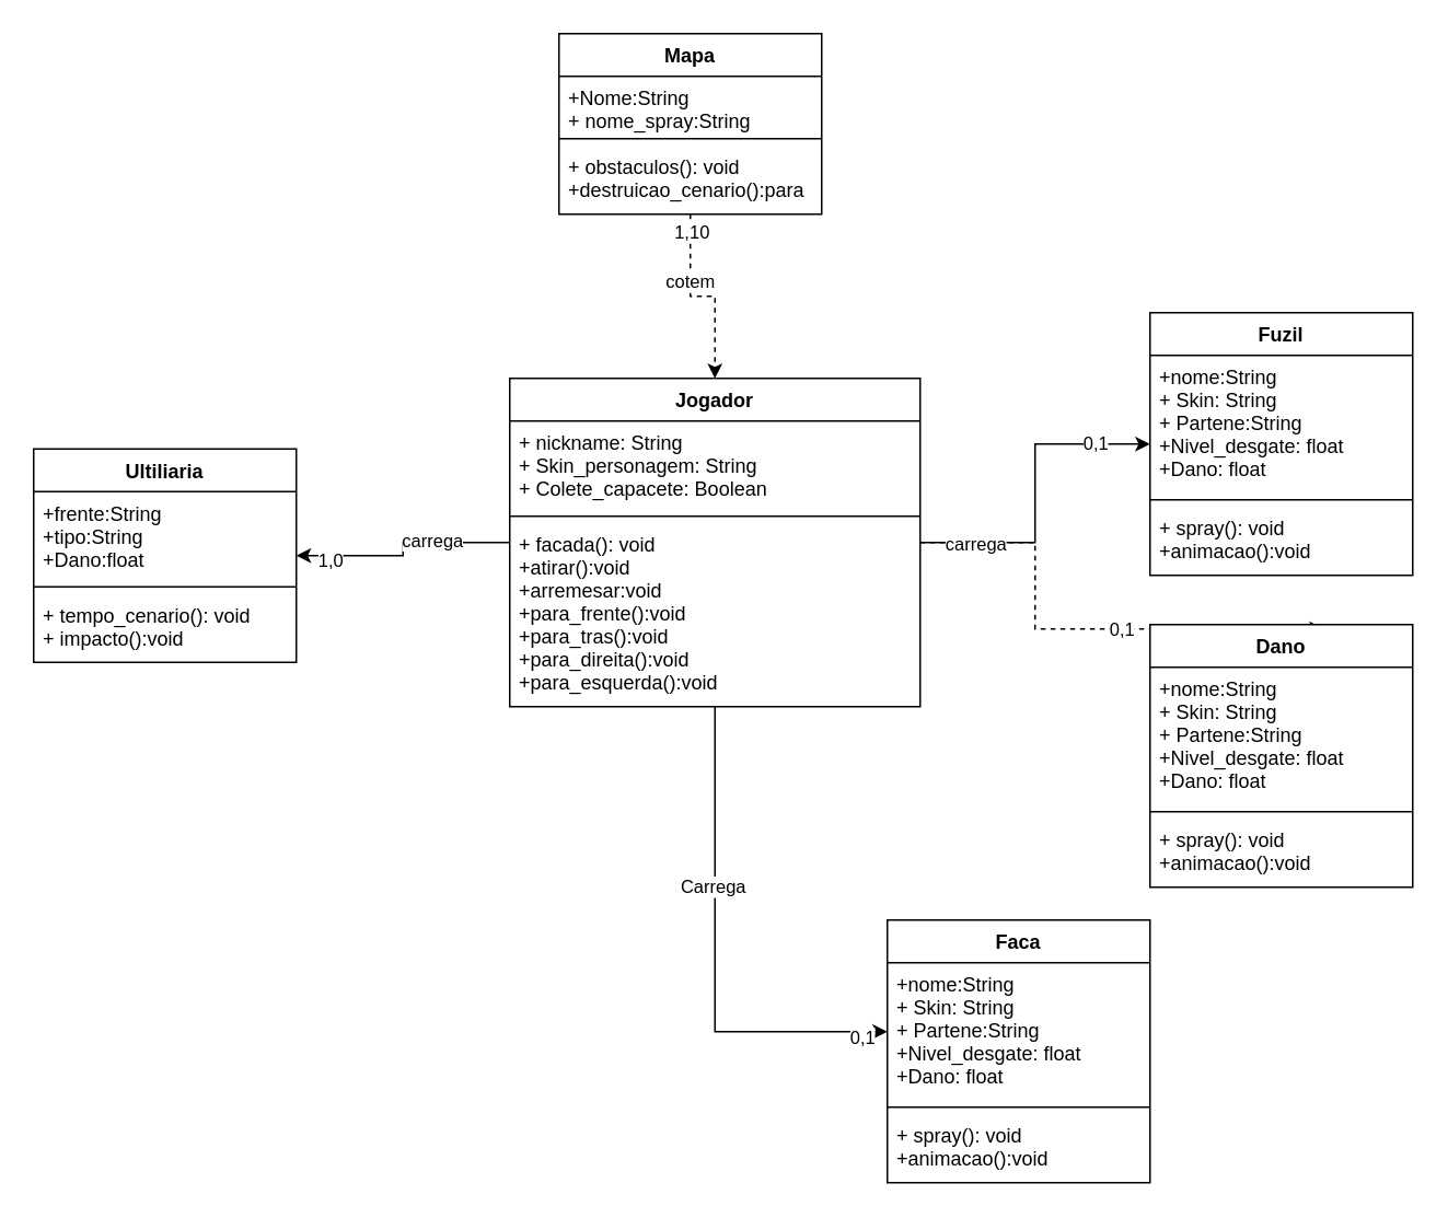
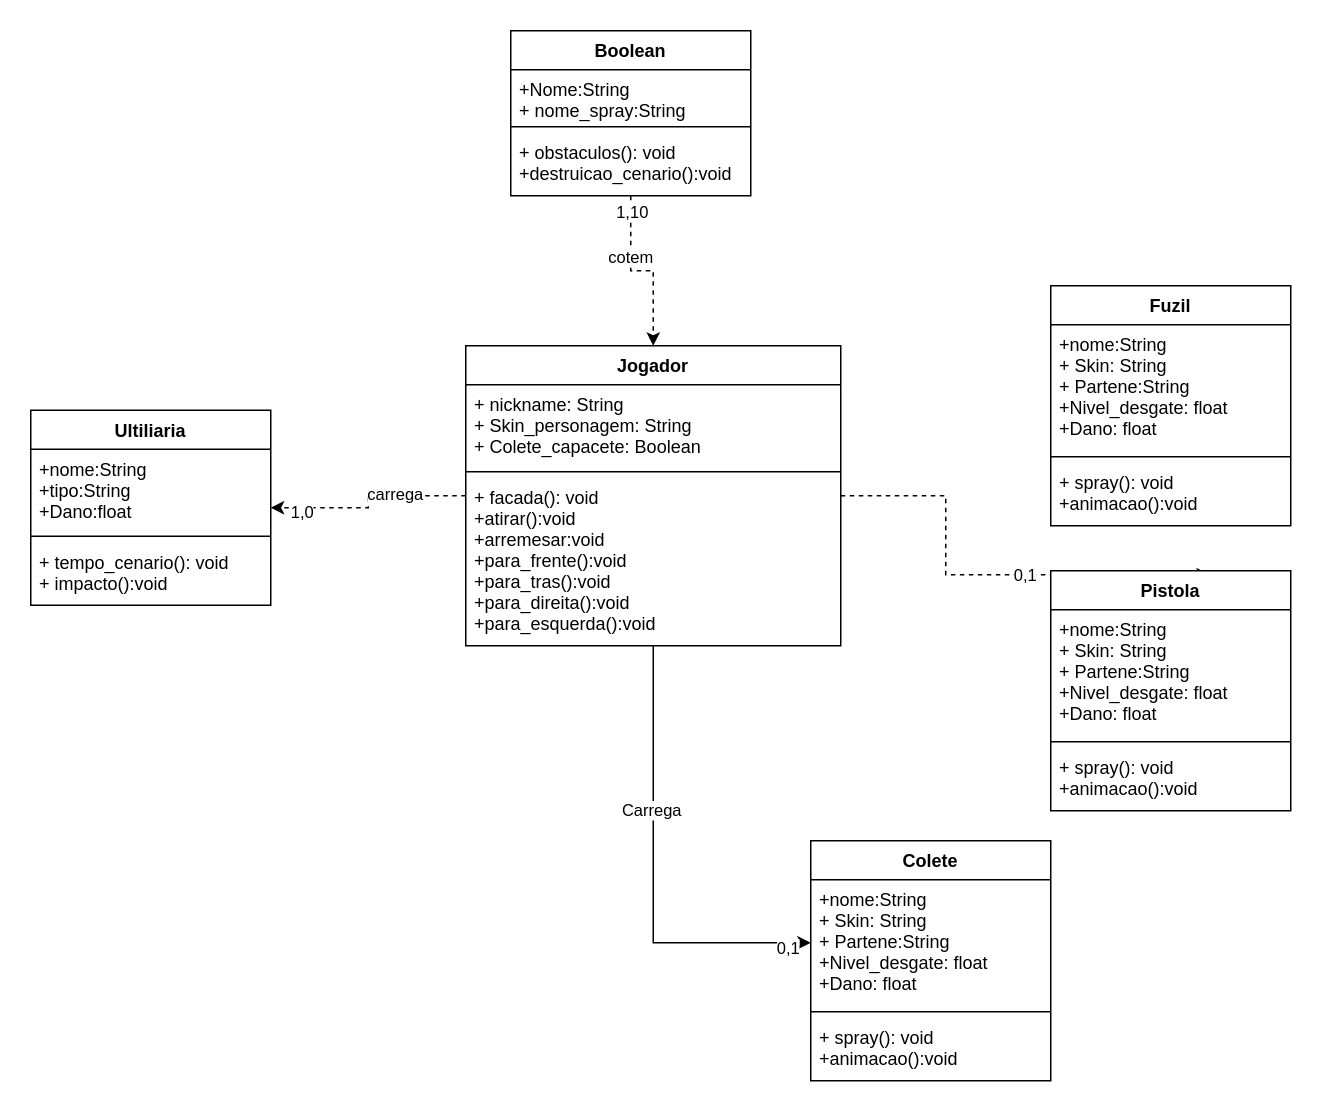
  <mxCell id="0" style=";html=1;" />
  <mxCell id="1" style=";html=1;" parent="0" />
  <mxCell id="2" style="edgeStyle=orthogonalEdgeStyle;rounded=0;orthogonalLoop=1;jettySize=auto;html=1;" edge="1" parent="1" source="13" target="26"><mxGeometry relative="1" as="geometry" /></mxCell>
  <mxCell id="3" value="Carrega" style="edgeLabel;html=1;align=center;verticalAlign=middle;resizable=0;points=[];" vertex="1" connectable="0" parent="2"><mxGeometry x="-0.283" y="-2" relative="1" as="geometry"><mxPoint as="offset" /></mxGeometry></mxCell>
  <mxCell id="4" value="0,1" style="edgeLabel;html=1;align=center;verticalAlign=middle;resizable=0;points=[];" vertex="1" connectable="0" parent="2"><mxGeometry x="0.892" y="-3" relative="1" as="geometry"><mxPoint as="offset" /></mxGeometry></mxCell>
  <mxCell id="5" style="edgeStyle=orthogonalEdgeStyle;rounded=0;orthogonalLoop=1;jettySize=auto;html=1;entryX=0.663;entryY=0.016;entryDx=0;entryDy=0;entryPerimeter=0;dashed=1;" edge="1" parent="1" source="13" target="21"><mxGeometry relative="1" as="geometry" /></mxCell>
  <mxCell id="6" value="0,1" style="edgeLabel;html=1;align=center;verticalAlign=middle;resizable=0;points=[];" vertex="1" connectable="0" parent="5"><mxGeometry x="0.172" relative="1" as="geometry"><mxPoint as="offset" /></mxGeometry></mxCell>
- <mxCell id="7" style="edgeStyle=orthogonalEdgeStyle;rounded=0;orthogonalLoop=1;jettySize=auto;html=1;" edge="1" parent="1" source="13" target="36"><mxGeometry relative="1" as="geometry" /></mxCell>
+ <mxCell id="7" style="edgeStyle=orthogonalEdgeStyle;rounded=0;orthogonalLoop=1;jettySize=auto;html=1;dashed=1;" edge="1" parent="1" source="13" target="36"><mxGeometry relative="1" as="geometry" /></mxCell>
  <mxCell id="8" value="carrega" style="edgeLabel;html=1;align=center;verticalAlign=middle;resizable=0;points=[];" vertex="1" connectable="0" parent="7"><mxGeometry x="-0.301" y="-2" relative="1" as="geometry"><mxPoint as="offset" /></mxGeometry></mxCell>
  <mxCell id="9" value="1,0" style="edgeLabel;html=1;align=center;verticalAlign=middle;resizable=0;points=[];" vertex="1" connectable="0" parent="7"><mxGeometry x="0.684" y="-3" relative="1" as="geometry"><mxPoint x="-2" y="5" as="offset" /></mxGeometry></mxCell>
- <mxCell id="10" style="edgeStyle=orthogonalEdgeStyle;rounded=0;orthogonalLoop=1;jettySize=auto;html=1;" edge="1" parent="1" source="13" target="17"><mxGeometry relative="1" as="geometry" /></mxCell>
- <mxCell id="11" value="carrega" style="edgeLabel;html=1;align=center;verticalAlign=middle;resizable=0;points=[];" vertex="1" connectable="0" parent="10"><mxGeometry x="-0.54" y="-1" relative="1" as="geometry"><mxPoint x="-13" y="-1" as="offset" /></mxGeometry></mxCell>
- <mxCell id="12" value="0,1" style="edgeLabel;html=1;align=center;verticalAlign=middle;resizable=0;points=[];" vertex="1" connectable="0" parent="10"><mxGeometry x="0.431" y="1" relative="1" as="geometry"><mxPoint x="23" as="offset" /></mxGeometry></mxCell>
  <mxCell id="13" value="Jogador" style="swimlane;fontStyle=1;align=center;verticalAlign=top;childLayout=stackLayout;horizontal=1;startSize=26;horizontalStack=0;resizeParent=1;resizeParentMax=0;resizeLast=0;collapsible=1;marginBottom=0;" vertex="1" parent="1"><mxGeometry x="310" y="230" width="250" height="200" as="geometry" /></mxCell>
  <mxCell id="14" value="+ nickname: String&#10;+ Skin_personagem: String&#10;+ Colete_capacete: Boolean" style="text;strokeColor=none;fillColor=none;align=left;verticalAlign=top;spacingLeft=4;spacingRight=4;overflow=hidden;rotatable=0;points=[[0,0.5],[1,0.5]];portConstraint=eastwest;" vertex="1" parent="13"><mxGeometry y="26" width="250" height="54" as="geometry" /></mxCell>
  <mxCell id="15" value="" style="line;strokeWidth=1;fillColor=none;align=left;verticalAlign=middle;spacingTop=-1;spacingLeft=3;spacingRight=3;rotatable=0;labelPosition=right;points=[];portConstraint=eastwest;" vertex="1" parent="13"><mxGeometry y="80" width="250" height="8" as="geometry" /></mxCell>
  <mxCell id="16" value="+ facada(): void&#10;+atirar():void&#10;+arremesar:void&#10;+para_frente():void&#10;+para_tras():void&#10;+para_direita():void&#10;+para_esquerda():void" style="text;strokeColor=none;fillColor=none;align=left;verticalAlign=top;spacingLeft=4;spacingRight=4;overflow=hidden;rotatable=0;points=[[0,0.5],[1,0.5]];portConstraint=eastwest;" vertex="1" parent="13"><mxGeometry y="88" width="250" height="112" as="geometry" /></mxCell>
  <mxCell id="17" value="Fuzil" style="swimlane;fontStyle=1;align=center;verticalAlign=top;childLayout=stackLayout;horizontal=1;startSize=26;horizontalStack=0;resizeParent=1;resizeParentMax=0;resizeLast=0;collapsible=1;marginBottom=0;" vertex="1" parent="1"><mxGeometry x="700" y="190" width="160" height="160" as="geometry"><mxRectangle x="620" y="340" width="100" height="26" as="alternateBounds" /></mxGeometry></mxCell>
  <mxCell id="18" value="+nome:String&#10;+ Skin: String&#10;+ Partene:String&#10;+Nivel_desgate: float&#10;+Dano: float" style="text;strokeColor=none;fillColor=none;align=left;verticalAlign=top;spacingLeft=4;spacingRight=4;overflow=hidden;rotatable=0;points=[[0,0.5],[1,0.5]];portConstraint=eastwest;" vertex="1" parent="17"><mxGeometry y="26" width="160" height="84" as="geometry" /></mxCell>
  <mxCell id="19" value="" style="line;strokeWidth=1;fillColor=none;align=left;verticalAlign=middle;spacingTop=-1;spacingLeft=3;spacingRight=3;rotatable=0;labelPosition=right;points=[];portConstraint=eastwest;" vertex="1" parent="17"><mxGeometry y="110" width="160" height="8" as="geometry" /></mxCell>
  <mxCell id="20" value="+ spray(): void&#10;+animacao():void" style="text;strokeColor=none;fillColor=none;align=left;verticalAlign=top;spacingLeft=4;spacingRight=4;overflow=hidden;rotatable=0;points=[[0,0.5],[1,0.5]];portConstraint=eastwest;" vertex="1" parent="17"><mxGeometry y="118" width="160" height="42" as="geometry" /></mxCell>
- <mxCell id="21" value="Dano" style="swimlane;fontStyle=1;align=center;verticalAlign=top;childLayout=stackLayout;horizontal=1;startSize=26;horizontalStack=0;resizeParent=1;resizeParentMax=0;resizeLast=0;collapsible=1;marginBottom=0;" vertex="1" parent="1"><mxGeometry x="700" y="380" width="160" height="160" as="geometry" /></mxCell>
+ <mxCell id="21" value="Pistola" style="swimlane;fontStyle=1;align=center;verticalAlign=top;childLayout=stackLayout;horizontal=1;startSize=26;horizontalStack=0;resizeParent=1;resizeParentMax=0;resizeLast=0;collapsible=1;marginBottom=0;" vertex="1" parent="1"><mxGeometry x="700" y="380" width="160" height="160" as="geometry" /></mxCell>
  <mxCell id="22" value="+nome:String&#10;+ Skin: String&#10;+ Partene:String&#10;+Nivel_desgate: float&#10;+Dano: float" style="text;strokeColor=none;fillColor=none;align=left;verticalAlign=top;spacingLeft=4;spacingRight=4;overflow=hidden;rotatable=0;points=[[0,0.5],[1,0.5]];portConstraint=eastwest;" vertex="1" parent="21"><mxGeometry y="26" width="160" height="84" as="geometry" /></mxCell>
  <mxCell id="23" value="" style="line;strokeWidth=1;fillColor=none;align=left;verticalAlign=middle;spacingTop=-1;spacingLeft=3;spacingRight=3;rotatable=0;labelPosition=right;points=[];portConstraint=eastwest;" vertex="1" parent="21"><mxGeometry y="110" width="160" height="8" as="geometry" /></mxCell>
  <mxCell id="24" value="+ spray(): void&#10;+animacao():void" style="text;strokeColor=none;fillColor=none;align=left;verticalAlign=top;spacingLeft=4;spacingRight=4;overflow=hidden;rotatable=0;points=[[0,0.5],[1,0.5]];portConstraint=eastwest;" vertex="1" parent="21"><mxGeometry y="118" width="160" height="42" as="geometry" /></mxCell>
- <mxCell id="25" value="Faca" style="swimlane;fontStyle=1;align=center;verticalAlign=top;childLayout=stackLayout;horizontal=1;startSize=26;horizontalStack=0;resizeParent=1;resizeParentMax=0;resizeLast=0;collapsible=1;marginBottom=0;" vertex="1" parent="1"><mxGeometry x="540" y="560" width="160" height="160" as="geometry" /></mxCell>
+ <mxCell id="25" value="Colete" style="swimlane;fontStyle=1;align=center;verticalAlign=top;childLayout=stackLayout;horizontal=1;startSize=26;horizontalStack=0;resizeParent=1;resizeParentMax=0;resizeLast=0;collapsible=1;marginBottom=0;" vertex="1" parent="1"><mxGeometry x="540" y="560" width="160" height="160" as="geometry" /></mxCell>
  <mxCell id="26" value="+nome:String&#10;+ Skin: String&#10;+ Partene:String&#10;+Nivel_desgate: float&#10;+Dano: float" style="text;strokeColor=none;fillColor=none;align=left;verticalAlign=top;spacingLeft=4;spacingRight=4;overflow=hidden;rotatable=0;points=[[0,0.5],[1,0.5]];portConstraint=eastwest;" vertex="1" parent="25"><mxGeometry y="26" width="160" height="84" as="geometry" /></mxCell>
  <mxCell id="27" value="" style="line;strokeWidth=1;fillColor=none;align=left;verticalAlign=middle;spacingTop=-1;spacingLeft=3;spacingRight=3;rotatable=0;labelPosition=right;points=[];portConstraint=eastwest;" vertex="1" parent="25"><mxGeometry y="110" width="160" height="8" as="geometry" /></mxCell>
  <mxCell id="28" value="+ spray(): void&#10;+animacao():void" style="text;strokeColor=none;fillColor=none;align=left;verticalAlign=top;spacingLeft=4;spacingRight=4;overflow=hidden;rotatable=0;points=[[0,0.5],[1,0.5]];portConstraint=eastwest;" vertex="1" parent="25"><mxGeometry y="118" width="160" height="42" as="geometry" /></mxCell>
  <mxCell id="29" style="edgeStyle=orthogonalEdgeStyle;rounded=0;orthogonalLoop=1;jettySize=auto;html=1;dashed=1;" edge="1" parent="1" source="32" target="13"><mxGeometry relative="1" as="geometry" /></mxCell>
  <mxCell id="30" value="1,10" style="edgeLabel;html=1;align=center;verticalAlign=middle;resizable=0;points=[];" vertex="1" connectable="0" parent="29"><mxGeometry x="-0.76" y="1" relative="1" as="geometry"><mxPoint x="-1" y="-4" as="offset" /></mxGeometry></mxCell>
  <mxCell id="31" value="cotem" style="edgeLabel;html=1;align=center;verticalAlign=middle;resizable=0;points=[];" vertex="1" connectable="0" parent="29"><mxGeometry x="-0.308" y="-1" relative="1" as="geometry"><mxPoint as="offset" /></mxGeometry></mxCell>
- <mxCell id="32" value="Mapa" style="swimlane;fontStyle=1;align=center;verticalAlign=top;childLayout=stackLayout;horizontal=1;startSize=26;horizontalStack=0;resizeParent=1;resizeParentMax=0;resizeLast=0;collapsible=1;marginBottom=0;" vertex="1" parent="1"><mxGeometry x="340" y="20" width="160" height="110" as="geometry" /></mxCell>
+ <mxCell id="32" value="Boolean" style="swimlane;fontStyle=1;align=center;verticalAlign=top;childLayout=stackLayout;horizontal=1;startSize=26;horizontalStack=0;resizeParent=1;resizeParentMax=0;resizeLast=0;collapsible=1;marginBottom=0;" vertex="1" parent="1"><mxGeometry x="340" y="20" width="160" height="110" as="geometry" /></mxCell>
  <mxCell id="33" value="+Nome:String&#10;+ nome_spray:String&#10;&#10;" style="text;strokeColor=none;fillColor=none;align=left;verticalAlign=top;spacingLeft=4;spacingRight=4;overflow=hidden;rotatable=0;points=[[0,0.5],[1,0.5]];portConstraint=eastwest;" vertex="1" parent="32"><mxGeometry y="26" width="160" height="34" as="geometry" /></mxCell>
  <mxCell id="34" value="" style="line;strokeWidth=1;fillColor=none;align=left;verticalAlign=middle;spacingTop=-1;spacingLeft=3;spacingRight=3;rotatable=0;labelPosition=right;points=[];portConstraint=eastwest;" vertex="1" parent="32"><mxGeometry y="60" width="160" height="8" as="geometry" /></mxCell>
- <mxCell id="35" value="+ obstaculos(): void&#10;+destruicao_cenario():para&#10;" style="text;strokeColor=none;fillColor=none;align=left;verticalAlign=top;spacingLeft=4;spacingRight=4;overflow=hidden;rotatable=0;points=[[0,0.5],[1,0.5]];portConstraint=eastwest;" vertex="1" parent="32"><mxGeometry y="68" width="160" height="42" as="geometry" /></mxCell>
+ <mxCell id="35" value="+ obstaculos(): void&#10;+destruicao_cenario():void&#10;" style="text;strokeColor=none;fillColor=none;align=left;verticalAlign=top;spacingLeft=4;spacingRight=4;overflow=hidden;rotatable=0;points=[[0,0.5],[1,0.5]];portConstraint=eastwest;" vertex="1" parent="32"><mxGeometry y="68" width="160" height="42" as="geometry" /></mxCell>
  <mxCell id="36" value="Ultiliaria" style="swimlane;fontStyle=1;align=center;verticalAlign=top;childLayout=stackLayout;horizontal=1;startSize=26;horizontalStack=0;resizeParent=1;resizeParentMax=0;resizeLast=0;collapsible=1;marginBottom=0;" vertex="1" parent="1"><mxGeometry x="20" y="273" width="160" height="130" as="geometry" /></mxCell>
- <mxCell id="37" value="+frente:String&#10;+tipo:String&#10;+Dano:float" style="text;strokeColor=none;fillColor=none;align=left;verticalAlign=top;spacingLeft=4;spacingRight=4;overflow=hidden;rotatable=0;points=[[0,0.5],[1,0.5]];portConstraint=eastwest;" vertex="1" parent="36"><mxGeometry y="26" width="160" height="54" as="geometry" /></mxCell>
+ <mxCell id="37" value="+nome:String&#10;+tipo:String&#10;+Dano:float" style="text;strokeColor=none;fillColor=none;align=left;verticalAlign=top;spacingLeft=4;spacingRight=4;overflow=hidden;rotatable=0;points=[[0,0.5],[1,0.5]];portConstraint=eastwest;" vertex="1" parent="36"><mxGeometry y="26" width="160" height="54" as="geometry" /></mxCell>
  <mxCell id="38" value="" style="line;strokeWidth=1;fillColor=none;align=left;verticalAlign=middle;spacingTop=-1;spacingLeft=3;spacingRight=3;rotatable=0;labelPosition=right;points=[];portConstraint=eastwest;" vertex="1" parent="36"><mxGeometry y="80" width="160" height="8" as="geometry" /></mxCell>
  <mxCell id="39" value="+ tempo_cenario(): void&#10;+ impacto():void" style="text;strokeColor=none;fillColor=none;align=left;verticalAlign=top;spacingLeft=4;spacingRight=4;overflow=hidden;rotatable=0;points=[[0,0.5],[1,0.5]];portConstraint=eastwest;" vertex="1" parent="36"><mxGeometry y="88" width="160" height="42" as="geometry" /></mxCell>
